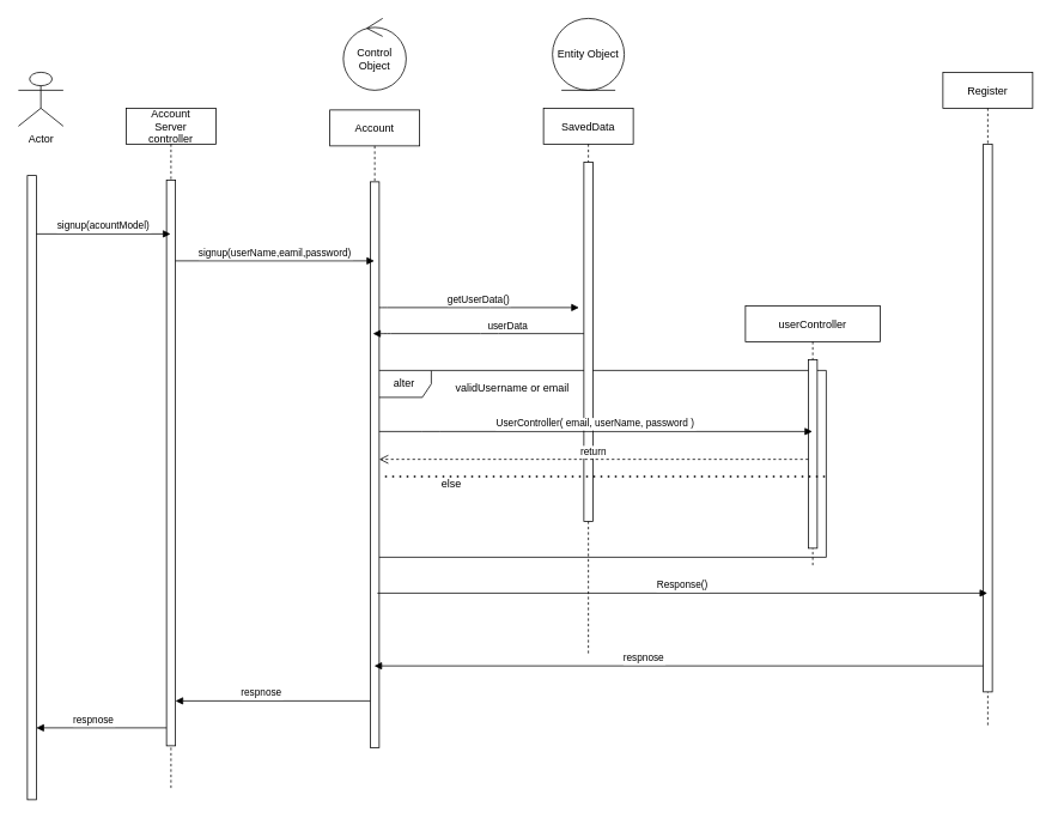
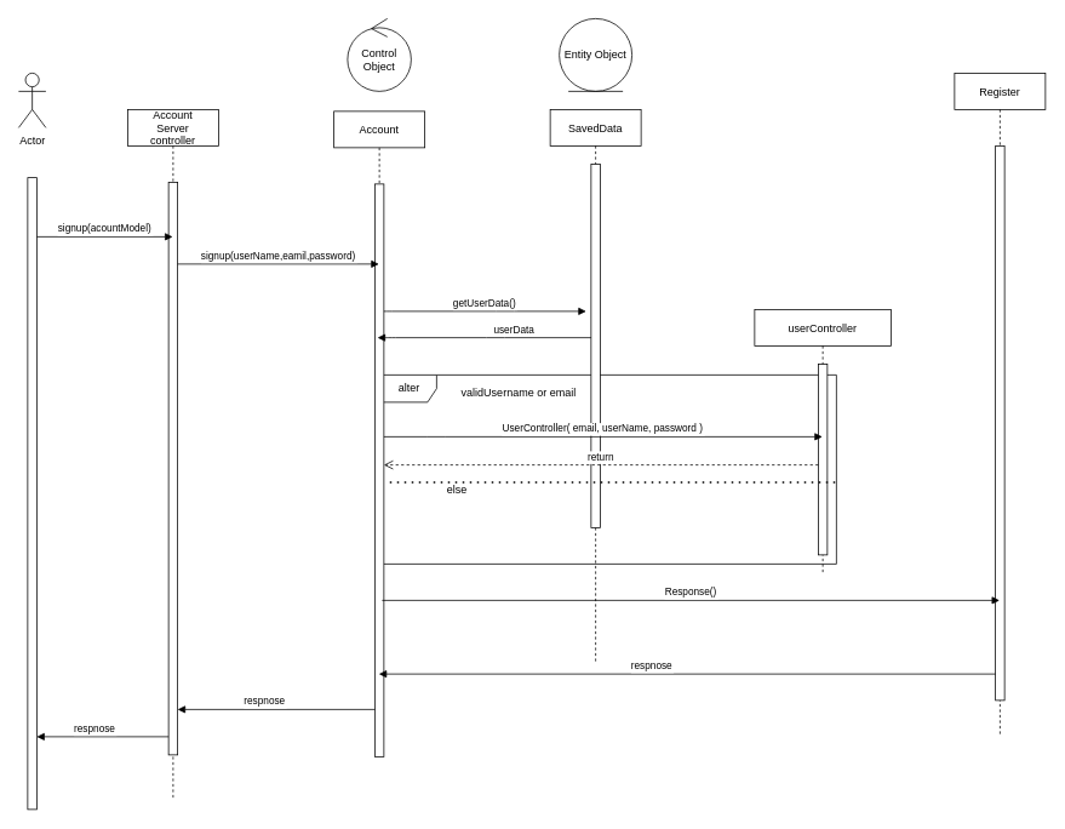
  <mxCell id="0" />
  <mxCell id="1" parent="0" />
  <mxCell id="2" value="alter" style="shape=umlFrame;whiteSpace=wrap;html=1;" parent="1" vertex="1"><mxGeometry x="420" y="412" width="500" height="208" as="geometry" /></mxCell>
  <mxCell id="3" value="Account&#10;Server&#10;controller" style="shape=umlLifeline;perimeter=lifelinePerimeter;container=1;collapsible=0;recursiveResize=0;rounded=0;shadow=0;strokeWidth=1;" parent="1" vertex="1"><mxGeometry x="140" y="120" width="100" height="760" as="geometry" /></mxCell>
  <mxCell id="4" value="" style="points=[];perimeter=orthogonalPerimeter;rounded=0;shadow=0;strokeWidth=1;" parent="3" vertex="1"><mxGeometry x="45" y="80" width="10" height="630" as="geometry" /></mxCell>
  <mxCell id="5" value="userController" style="shape=umlLifeline;perimeter=lifelinePerimeter;container=1;collapsible=0;recursiveResize=0;rounded=0;shadow=0;strokeWidth=1;" parent="1" vertex="1"><mxGeometry x="830" y="340" width="150" height="290" as="geometry" /></mxCell>
  <mxCell id="6" value="" style="points=[];perimeter=orthogonalPerimeter;rounded=0;shadow=0;strokeWidth=1;" parent="5" vertex="1"><mxGeometry x="70" y="60" width="10" height="210" as="geometry" /></mxCell>
- <mxCell id="7" value="Actor" style="shape=umlActor;verticalLabelPosition=bottom;verticalAlign=top;html=1;outlineConnect=0;" parent="1" vertex="1"><mxGeometry x="20" y="80" width="50" height="60" as="geometry" /></mxCell>
+ <mxCell id="7" value="Actor" style="shape=umlActor;verticalLabelPosition=bottom;verticalAlign=top;html=1;outlineConnect=0;" parent="1" vertex="1"><mxGeometry x="20" y="80" width="30" height="60" as="geometry" /></mxCell>
  <mxCell id="8" value="" style="points=[];perimeter=orthogonalPerimeter;rounded=0;shadow=0;strokeWidth=1;" parent="1" vertex="1"><mxGeometry x="30" y="195" width="10" height="695" as="geometry" /></mxCell>
  <mxCell id="9" value="signup(acountModel)" style="verticalAlign=bottom;endArrow=block;shadow=0;strokeWidth=1;" parent="1" target="3" edge="1"><mxGeometry relative="1" as="geometry"><mxPoint x="40" y="260" as="sourcePoint" /><mxPoint x="180" y="240" as="targetPoint" /></mxGeometry></mxCell>
  <mxCell id="10" value="Register" style="shape=umlLifeline;perimeter=lifelinePerimeter;container=1;collapsible=0;recursiveResize=0;rounded=0;shadow=0;strokeWidth=1;" parent="1" vertex="1"><mxGeometry x="1050" y="80" width="100" height="730" as="geometry" /></mxCell>
  <mxCell id="11" value="" style="points=[];perimeter=orthogonalPerimeter;rounded=0;shadow=0;strokeWidth=1;" parent="10" vertex="1"><mxGeometry x="45" y="80" width="10" height="610" as="geometry" /></mxCell>
  <mxCell id="12" value="Account" style="shape=umlLifeline;perimeter=lifelinePerimeter;container=1;collapsible=0;recursiveResize=0;rounded=0;shadow=0;strokeWidth=1;" parent="1" vertex="1"><mxGeometry x="367" y="122" width="100" height="710" as="geometry" /></mxCell>
  <mxCell id="13" value="" style="points=[];perimeter=orthogonalPerimeter;rounded=0;shadow=0;strokeWidth=1;" parent="12" vertex="1"><mxGeometry x="45" y="80" width="10" height="630" as="geometry" /></mxCell>
  <mxCell id="14" value="userData" style="verticalAlign=bottom;endArrow=block;entryX=1;entryY=0;shadow=0;strokeWidth=1;" parent="1" edge="1"><mxGeometry x="-0.257" relative="1" as="geometry"><mxPoint x="654.5" y="371" as="sourcePoint" /><mxPoint x="415" y="371" as="targetPoint" /><Array as="points"><mxPoint x="545" y="371" /><mxPoint x="425" y="371" /></Array><mxPoint as="offset" /></mxGeometry></mxCell>
  <mxCell id="15" value="SavedData" style="shape=umlLifeline;perimeter=lifelinePerimeter;container=1;collapsible=0;recursiveResize=0;rounded=0;shadow=0;strokeWidth=1;" parent="1" vertex="1"><mxGeometry x="605" y="120" width="100" height="610" as="geometry" /></mxCell>
  <mxCell id="16" value="" style="points=[];perimeter=orthogonalPerimeter;rounded=0;shadow=0;strokeWidth=1;" parent="15" vertex="1"><mxGeometry x="45" y="60" width="10" height="400" as="geometry" /></mxCell>
  <mxCell id="17" value="Entity Object" style="ellipse;shape=umlEntity;whiteSpace=wrap;html=1;" parent="1" vertex="1"><mxGeometry x="615" y="20" width="80" height="80" as="geometry" /></mxCell>
  <mxCell id="18" value="Control Object" style="ellipse;shape=umlControl;whiteSpace=wrap;html=1;" parent="1" vertex="1"><mxGeometry x="382" y="20" width="70" height="80" as="geometry" /></mxCell>
  <mxCell id="19" value="getUserData()" style="verticalAlign=bottom;endArrow=block;shadow=0;strokeWidth=1;" parent="1" source="13" edge="1"><mxGeometry relative="1" as="geometry"><mxPoint x="415.5" y="342" as="sourcePoint" /><Array as="points"><mxPoint x="425.5" y="342" /><mxPoint x="555.5" y="342" /></Array><mxPoint x="644.5" y="342" as="targetPoint" /></mxGeometry></mxCell>
  <mxCell id="20" value="" style="endArrow=none;dashed=1;html=1;dashPattern=1 3;strokeWidth=2;exitX=0.017;exitY=0.477;exitDx=0;exitDy=0;exitPerimeter=0;entryX=1;entryY=0.477;entryDx=0;entryDy=0;entryPerimeter=0;" parent="1" edge="1"><mxGeometry width="50" height="50" relative="1" as="geometry"><mxPoint x="428.5" y="530.216" as="sourcePoint" /><mxPoint x="920" y="530.216" as="targetPoint" /></mxGeometry></mxCell>
  <mxCell id="21" value="validUsername or email" style="text;html=1;align=center;verticalAlign=middle;resizable=0;points=[];autosize=1;" parent="1" vertex="1"><mxGeometry x="500" y="422" width="140" height="20" as="geometry" /></mxCell>
  <mxCell id="22" value="else" style="text;html=1;align=center;verticalAlign=middle;resizable=0;points=[];autosize=1;" parent="1" vertex="1"><mxGeometry x="482" y="528" width="40" height="20" as="geometry" /></mxCell>
  <mxCell id="23" value="signup(userName,eamil,password)" style="verticalAlign=bottom;endArrow=block;shadow=0;strokeWidth=1;" parent="1" target="12" edge="1"><mxGeometry relative="1" as="geometry"><mxPoint x="195" y="290" as="sourcePoint" /><mxPoint x="344.5" y="290" as="targetPoint" /></mxGeometry></mxCell>
  <mxCell id="24" value="UserController( email, userName, password )" style="verticalAlign=bottom;endArrow=block;shadow=0;strokeWidth=1;" parent="1" source="13" target="5" edge="1"><mxGeometry relative="1" as="geometry"><mxPoint x="190" y="480" as="sourcePoint" /><Array as="points"><mxPoint x="480" y="480" /></Array><mxPoint x="399.5" y="480" as="targetPoint" /></mxGeometry></mxCell>
  <mxCell id="25" value="Response()" style="verticalAlign=bottom;endArrow=block;shadow=0;strokeWidth=1;" parent="1" target="10" edge="1"><mxGeometry relative="1" as="geometry"><mxPoint x="420" y="660" as="sourcePoint" /><mxPoint x="380.4" y="660.13" as="targetPoint" /><Array as="points" /></mxGeometry></mxCell>
  <mxCell id="26" value="respnose" style="verticalAlign=bottom;endArrow=block;shadow=0;strokeWidth=1;" parent="1" target="12" edge="1"><mxGeometry x="0.115" relative="1" as="geometry"><mxPoint x="1095" y="741" as="sourcePoint" /><mxPoint x="895.5" y="741" as="targetPoint" /><Array as="points"><mxPoint x="1025.5" y="741" /><mxPoint x="905.5" y="741" /></Array><mxPoint as="offset" /></mxGeometry></mxCell>
  <mxCell id="27" value="respnose" style="verticalAlign=bottom;endArrow=block;shadow=0;strokeWidth=1;" parent="1" edge="1"><mxGeometry x="0.115" relative="1" as="geometry"><mxPoint x="412" y="780" as="sourcePoint" /><mxPoint x="195" y="780" as="targetPoint" /><Array as="points" /><mxPoint as="offset" /></mxGeometry></mxCell>
  <mxCell id="28" value="return" style="verticalAlign=bottom;endArrow=open;dashed=1;endSize=8;shadow=0;strokeWidth=1;" parent="1" edge="1"><mxGeometry relative="1" as="geometry"><mxPoint x="422" y="511" as="targetPoint" /><mxPoint x="900" y="511" as="sourcePoint" /></mxGeometry></mxCell>
  <mxCell id="29" value="respnose" style="verticalAlign=bottom;endArrow=block;shadow=0;strokeWidth=1;" parent="1" source="4" edge="1"><mxGeometry x="0.115" relative="1" as="geometry"><mxPoint x="190" y="810" as="sourcePoint" /><mxPoint x="40" y="810" as="targetPoint" /><Array as="points" /><mxPoint as="offset" /></mxGeometry></mxCell>
